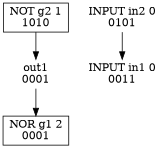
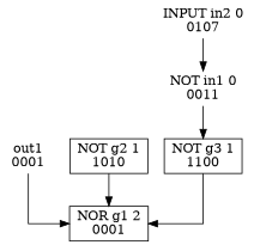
  digraph {
    rankdir=TB
    splines=ortho
    node [shape=none]
    n1 [label="out1\n0001"]
    n2 [fillcolor=gray100 label="NOR g1 2\n0001" shape=box style=filled]
-   n3 [label="INPUT in2 0\n0101"]
-   n4 [label="INPUT in1 0\n0011"]
+   n3 [label="INPUT in2 0\n0107"]
+   n4 [label="NOT in1 0\n0011"]
    n5 [fillcolor=gray100 label="NOT g2 1\n1010" shape=box style=filled]
+   n6 [fillcolor=gray100 label="NOT g3 1\n1100" shape=box style=filled]
    n1 -> n2
    n3 -> n4
-   n5 -> n1
+   n4 -> n6
+   n5 -> n2
+   n6 -> n2
  }
